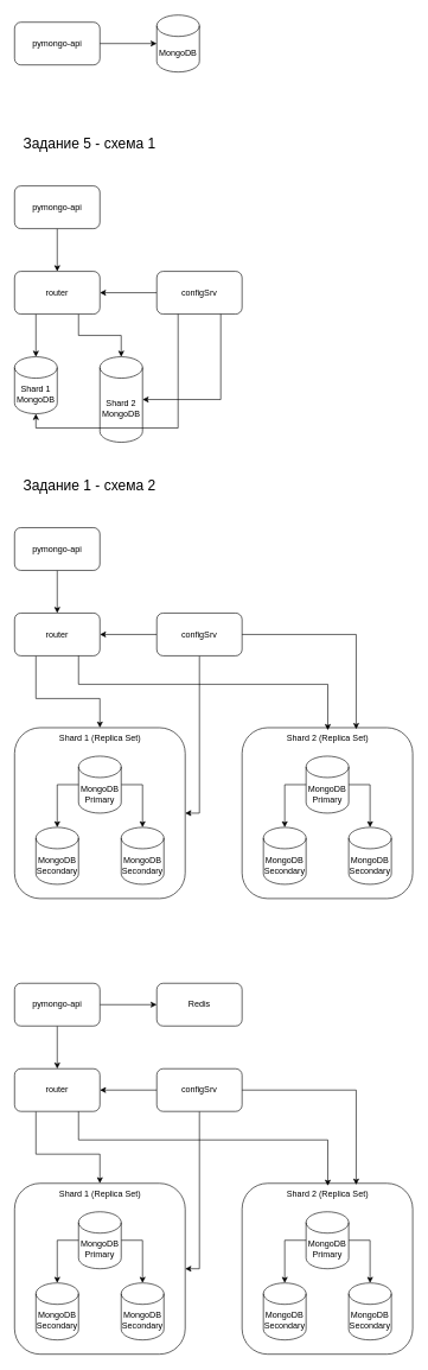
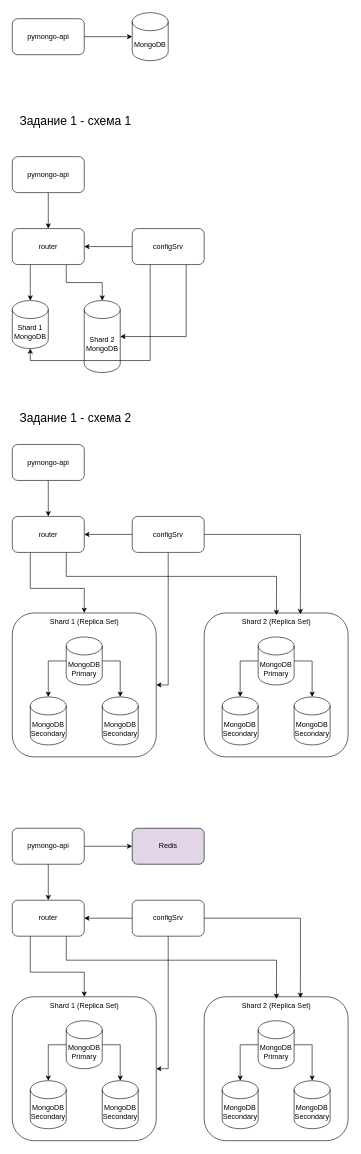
  <mxCell id="0" />
  <mxCell id="1" parent="0" />
  <mxCell id="2" value="MongoDB" style="shape=cylinder3;whiteSpace=wrap;html=1;boundedLbl=1;backgroundOutline=1;size=15;" parent="1" vertex="1"><mxGeometry x="220" y="20" width="60" height="80" as="geometry" /></mxCell>
  <mxCell id="3" value="pymongo-api" style="rounded=1;whiteSpace=wrap;html=1;" parent="1" vertex="1"><mxGeometry x="20" y="30" width="120" height="60" as="geometry" /></mxCell>
  <mxCell id="4" style="edgeStyle=orthogonalEdgeStyle;rounded=0;orthogonalLoop=1;jettySize=auto;html=1;exitX=1;exitY=0.5;exitDx=0;exitDy=0;entryX=0;entryY=0.5;entryDx=0;entryDy=0;entryPerimeter=0;" parent="1" source="3" target="2" edge="1"><mxGeometry relative="1" as="geometry" /></mxCell>
  <mxCell id="5" style="edgeStyle=orthogonalEdgeStyle;rounded=0;orthogonalLoop=1;jettySize=auto;html=1;exitX=0.5;exitY=1;exitDx=0;exitDy=0;entryX=0.5;entryY=0;entryDx=0;entryDy=0;" edge="1" parent="1" source="6" target="9"><mxGeometry relative="1" as="geometry" /></mxCell>
  <mxCell id="6" value="pymongo-api" style="rounded=1;whiteSpace=wrap;html=1;" vertex="1" parent="1"><mxGeometry x="20" y="260" width="120" height="60" as="geometry" /></mxCell>
  <mxCell id="7" style="edgeStyle=orthogonalEdgeStyle;rounded=0;orthogonalLoop=1;jettySize=auto;html=1;exitX=0.25;exitY=1;exitDx=0;exitDy=0;" edge="1" parent="1" source="9" target="20"><mxGeometry relative="1" as="geometry" /></mxCell>
  <mxCell id="8" style="edgeStyle=orthogonalEdgeStyle;rounded=0;orthogonalLoop=1;jettySize=auto;html=1;exitX=0.75;exitY=1;exitDx=0;exitDy=0;" edge="1" parent="1" source="9" target="21"><mxGeometry relative="1" as="geometry" /></mxCell>
  <mxCell id="9" value="router" style="rounded=1;whiteSpace=wrap;html=1;" vertex="1" parent="1"><mxGeometry x="20" y="380" width="120" height="60" as="geometry" /></mxCell>
  <mxCell id="10" style="edgeStyle=orthogonalEdgeStyle;rounded=0;orthogonalLoop=1;jettySize=auto;html=1;exitX=0;exitY=0.5;exitDx=0;exitDy=0;" edge="1" parent="1" source="11" target="9"><mxGeometry relative="1" as="geometry" /></mxCell>
  <mxCell id="11" value="configSrv" style="rounded=1;whiteSpace=wrap;html=1;" vertex="1" parent="1"><mxGeometry x="220" y="380" width="120" height="60" as="geometry" /></mxCell>
  <mxCell id="12" value="" style="rounded=1;whiteSpace=wrap;html=1;" vertex="1" parent="1"><mxGeometry x="20" y="1021" width="240" height="240" as="geometry" /></mxCell>
  <mxCell id="13" style="edgeStyle=orthogonalEdgeStyle;rounded=0;orthogonalLoop=1;jettySize=auto;html=1;exitX=1;exitY=0.5;exitDx=0;exitDy=0;exitPerimeter=0;" edge="1" parent="1" source="14" target="16"><mxGeometry relative="1" as="geometry" /></mxCell>
  <mxCell id="14" value="MongoDB&lt;div&gt;Primary&lt;/div&gt;" style="shape=cylinder3;whiteSpace=wrap;html=1;boundedLbl=1;backgroundOutline=1;size=15;" vertex="1" parent="1"><mxGeometry x="110" y="1061" width="60" height="80" as="geometry" /></mxCell>
  <mxCell id="15" value="MongoDB&lt;div&gt;Secondary&lt;/div&gt;" style="shape=cylinder3;whiteSpace=wrap;html=1;boundedLbl=1;backgroundOutline=1;size=15;" vertex="1" parent="1"><mxGeometry x="50" y="1161" width="60" height="80" as="geometry" /></mxCell>
  <mxCell id="16" value="MongoDB&lt;div&gt;Secondary&lt;/div&gt;" style="shape=cylinder3;whiteSpace=wrap;html=1;boundedLbl=1;backgroundOutline=1;size=15;" vertex="1" parent="1"><mxGeometry x="170" y="1161" width="60" height="80" as="geometry" /></mxCell>
  <mxCell id="17" style="edgeStyle=orthogonalEdgeStyle;rounded=0;orthogonalLoop=1;jettySize=auto;html=1;exitX=0;exitY=0.5;exitDx=0;exitDy=0;exitPerimeter=0;entryX=0.5;entryY=0;entryDx=0;entryDy=0;entryPerimeter=0;" edge="1" parent="1" source="14" target="15"><mxGeometry relative="1" as="geometry" /></mxCell>
  <mxCell id="18" value="Shard 1 (Replica Set)" style="text;html=1;align=center;verticalAlign=middle;resizable=0;points=[];autosize=1;strokeColor=none;fillColor=none;" vertex="1" parent="1"><mxGeometry x="70" y="1021" width="140" height="30" as="geometry" /></mxCell>
- <mxCell id="19" value="&lt;font style=&quot;font-size: 20px;&quot;&gt;Задание 5 - схема 1&lt;/font&gt;" style="text;html=1;align=center;verticalAlign=middle;resizable=0;points=[];autosize=1;strokeColor=none;fillColor=none;" vertex="1" parent="1"><mxGeometry x="20" y="180" width="210" height="40" as="geometry" /></mxCell>
+ <mxCell id="19" value="&lt;font style=&quot;font-size: 20px;&quot;&gt;Задание 1 - схема 1&lt;/font&gt;" style="text;html=1;align=center;verticalAlign=middle;resizable=0;points=[];autosize=1;strokeColor=none;fillColor=none;" vertex="1" parent="1"><mxGeometry x="20" y="180" width="210" height="40" as="geometry" /></mxCell>
  <mxCell id="20" value="&lt;div&gt;Shard 1&lt;/div&gt;MongoDB" style="shape=cylinder3;whiteSpace=wrap;html=1;boundedLbl=1;backgroundOutline=1;size=15;" vertex="1" parent="1"><mxGeometry x="20" y="500" width="60" height="80" as="geometry" /></mxCell>
  <mxCell id="21" value="&lt;div&gt;Shard 2&lt;/div&gt;MongoDB" style="shape=cylinder3;whiteSpace=wrap;html=1;boundedLbl=1;backgroundOutline=1;size=15;" vertex="1" parent="1"><mxGeometry x="140" y="500" width="60" height="120" as="geometry" /></mxCell>
  <mxCell id="22" style="edgeStyle=orthogonalEdgeStyle;rounded=0;orthogonalLoop=1;jettySize=auto;html=1;exitX=0.25;exitY=1;exitDx=0;exitDy=0;entryX=0.5;entryY=1;entryDx=0;entryDy=0;entryPerimeter=0;" edge="1" parent="1" source="11" target="20"><mxGeometry relative="1" as="geometry" /></mxCell>
  <mxCell id="23" style="edgeStyle=orthogonalEdgeStyle;rounded=0;orthogonalLoop=1;jettySize=auto;html=1;exitX=0.75;exitY=1;exitDx=0;exitDy=0;entryX=1;entryY=0.5;entryDx=0;entryDy=0;entryPerimeter=0;" edge="1" parent="1" source="11" target="21"><mxGeometry relative="1" as="geometry" /></mxCell>
- <mxCell id="24" value="&lt;font style=&quot;font-size: 20px;&quot;&gt;Задание 1 - схема 2&lt;/font&gt;" style="text;html=1;align=center;verticalAlign=middle;resizable=0;points=[];autosize=1;strokeColor=none;fillColor=none;" vertex="1" parent="1"><mxGeometry x="20" y="660" width="210" height="40" as="geometry" /></mxCell>
+ <mxCell id="24" value="&lt;font style=&quot;font-size: 20px;&quot;&gt;Задание 1 - схема 2&lt;/font&gt;" style="text;html=1;align=center;verticalAlign=middle;resizable=0;points=[];autosize=1;strokeColor=none;fillColor=none;" vertex="1" parent="1"><mxGeometry x="20" y="675" width="210" height="40" as="geometry" /></mxCell>
  <mxCell id="25" style="edgeStyle=orthogonalEdgeStyle;rounded=0;orthogonalLoop=1;jettySize=auto;html=1;exitX=0.5;exitY=1;exitDx=0;exitDy=0;entryX=0.5;entryY=0;entryDx=0;entryDy=0;" edge="1" parent="1" source="26" target="28"><mxGeometry relative="1" as="geometry" /></mxCell>
  <mxCell id="26" value="pymongo-api" style="rounded=1;whiteSpace=wrap;html=1;" vertex="1" parent="1"><mxGeometry x="20" y="740" width="120" height="60" as="geometry" /></mxCell>
  <mxCell id="27" style="edgeStyle=orthogonalEdgeStyle;rounded=0;orthogonalLoop=1;jettySize=auto;html=1;exitX=0.25;exitY=1;exitDx=0;exitDy=0;" edge="1" parent="1" source="28" target="18"><mxGeometry relative="1" as="geometry"><Array as="points"><mxPoint x="50" y="980" /><mxPoint x="140" y="980" /></Array></mxGeometry></mxCell>
  <mxCell id="28" value="router" style="rounded=1;whiteSpace=wrap;html=1;" vertex="1" parent="1"><mxGeometry x="20" y="860" width="120" height="60" as="geometry" /></mxCell>
  <mxCell id="29" style="edgeStyle=orthogonalEdgeStyle;rounded=0;orthogonalLoop=1;jettySize=auto;html=1;exitX=0;exitY=0.5;exitDx=0;exitDy=0;" edge="1" parent="1" source="31" target="28"><mxGeometry relative="1" as="geometry" /></mxCell>
  <mxCell id="30" style="edgeStyle=orthogonalEdgeStyle;rounded=0;orthogonalLoop=1;jettySize=auto;html=1;exitX=0.5;exitY=1;exitDx=0;exitDy=0;entryX=1;entryY=0.5;entryDx=0;entryDy=0;" edge="1" parent="1" source="31" target="12"><mxGeometry relative="1" as="geometry" /></mxCell>
  <mxCell id="31" value="configSrv" style="rounded=1;whiteSpace=wrap;html=1;" vertex="1" parent="1"><mxGeometry x="220" y="860" width="120" height="60" as="geometry" /></mxCell>
  <mxCell id="32" value="" style="rounded=1;whiteSpace=wrap;html=1;" vertex="1" parent="1"><mxGeometry x="340" y="1021" width="240" height="240" as="geometry" /></mxCell>
  <mxCell id="33" style="edgeStyle=orthogonalEdgeStyle;rounded=0;orthogonalLoop=1;jettySize=auto;html=1;exitX=1;exitY=0.5;exitDx=0;exitDy=0;exitPerimeter=0;" edge="1" parent="1" source="34" target="36"><mxGeometry relative="1" as="geometry" /></mxCell>
  <mxCell id="34" value="MongoDB&lt;div&gt;Primary&lt;/div&gt;" style="shape=cylinder3;whiteSpace=wrap;html=1;boundedLbl=1;backgroundOutline=1;size=15;" vertex="1" parent="1"><mxGeometry x="430" y="1061" width="60" height="80" as="geometry" /></mxCell>
  <mxCell id="35" value="MongoDB&lt;div&gt;Secondary&lt;/div&gt;" style="shape=cylinder3;whiteSpace=wrap;html=1;boundedLbl=1;backgroundOutline=1;size=15;" vertex="1" parent="1"><mxGeometry x="370" y="1161" width="60" height="80" as="geometry" /></mxCell>
  <mxCell id="36" value="MongoDB&lt;div&gt;Secondary&lt;/div&gt;" style="shape=cylinder3;whiteSpace=wrap;html=1;boundedLbl=1;backgroundOutline=1;size=15;" vertex="1" parent="1"><mxGeometry x="490" y="1161" width="60" height="80" as="geometry" /></mxCell>
  <mxCell id="37" style="edgeStyle=orthogonalEdgeStyle;rounded=0;orthogonalLoop=1;jettySize=auto;html=1;exitX=0;exitY=0.5;exitDx=0;exitDy=0;exitPerimeter=0;entryX=0.5;entryY=0;entryDx=0;entryDy=0;entryPerimeter=0;" edge="1" parent="1" source="34" target="35"><mxGeometry relative="1" as="geometry" /></mxCell>
  <mxCell id="38" value="Shard 2 (Replica Set)" style="text;html=1;align=center;verticalAlign=middle;resizable=0;points=[];autosize=1;strokeColor=none;fillColor=none;" vertex="1" parent="1"><mxGeometry x="390" y="1021" width="140" height="30" as="geometry" /></mxCell>
  <mxCell id="39" style="edgeStyle=orthogonalEdgeStyle;rounded=0;orthogonalLoop=1;jettySize=auto;html=1;exitX=0.75;exitY=1;exitDx=0;exitDy=0;entryX=0.504;entryY=0.116;entryDx=0;entryDy=0;entryPerimeter=0;" edge="1" parent="1" source="28" target="38"><mxGeometry relative="1" as="geometry"><Array as="points"><mxPoint x="110" y="960" /><mxPoint x="461" y="960" /></Array></mxGeometry></mxCell>
  <mxCell id="40" style="edgeStyle=orthogonalEdgeStyle;rounded=0;orthogonalLoop=1;jettySize=auto;html=1;exitX=1;exitY=0.5;exitDx=0;exitDy=0;entryX=0.789;entryY=0.068;entryDx=0;entryDy=0;entryPerimeter=0;" edge="1" parent="1" source="31" target="38"><mxGeometry relative="1" as="geometry" /></mxCell>
  <mxCell id="41" value="" style="rounded=1;whiteSpace=wrap;html=1;" vertex="1" parent="1"><mxGeometry x="20" y="1661" width="240" height="240" as="geometry" /></mxCell>
  <mxCell id="42" style="edgeStyle=orthogonalEdgeStyle;rounded=0;orthogonalLoop=1;jettySize=auto;html=1;exitX=1;exitY=0.5;exitDx=0;exitDy=0;exitPerimeter=0;" edge="1" parent="1" source="43" target="45"><mxGeometry relative="1" as="geometry" /></mxCell>
  <mxCell id="43" value="MongoDB&lt;div&gt;Primary&lt;/div&gt;" style="shape=cylinder3;whiteSpace=wrap;html=1;boundedLbl=1;backgroundOutline=1;size=15;" vertex="1" parent="1"><mxGeometry x="110" y="1701" width="60" height="80" as="geometry" /></mxCell>
  <mxCell id="44" value="MongoDB&lt;div&gt;Secondary&lt;/div&gt;" style="shape=cylinder3;whiteSpace=wrap;html=1;boundedLbl=1;backgroundOutline=1;size=15;" vertex="1" parent="1"><mxGeometry x="50" y="1801" width="60" height="80" as="geometry" /></mxCell>
  <mxCell id="45" value="MongoDB&lt;div&gt;Secondary&lt;/div&gt;" style="shape=cylinder3;whiteSpace=wrap;html=1;boundedLbl=1;backgroundOutline=1;size=15;" vertex="1" parent="1"><mxGeometry x="170" y="1801" width="60" height="80" as="geometry" /></mxCell>
  <mxCell id="46" style="edgeStyle=orthogonalEdgeStyle;rounded=0;orthogonalLoop=1;jettySize=auto;html=1;exitX=0;exitY=0.5;exitDx=0;exitDy=0;exitPerimeter=0;entryX=0.5;entryY=0;entryDx=0;entryDy=0;entryPerimeter=0;" edge="1" parent="1" source="43" target="44"><mxGeometry relative="1" as="geometry" /></mxCell>
  <mxCell id="47" value="Shard 1 (Replica Set)" style="text;html=1;align=center;verticalAlign=middle;resizable=0;points=[];autosize=1;strokeColor=none;fillColor=none;" vertex="1" parent="1"><mxGeometry x="70" y="1661" width="140" height="30" as="geometry" /></mxCell>
  <mxCell id="48" style="edgeStyle=orthogonalEdgeStyle;rounded=0;orthogonalLoop=1;jettySize=auto;html=1;exitX=0.5;exitY=1;exitDx=0;exitDy=0;entryX=0.5;entryY=0;entryDx=0;entryDy=0;" edge="1" parent="1" source="50" target="52"><mxGeometry relative="1" as="geometry" /></mxCell>
  <mxCell id="49" style="edgeStyle=orthogonalEdgeStyle;rounded=0;orthogonalLoop=1;jettySize=auto;html=1;exitX=1;exitY=0.5;exitDx=0;exitDy=0;" edge="1" parent="1" source="50" target="65"><mxGeometry relative="1" as="geometry" /></mxCell>
  <mxCell id="50" value="pymongo-api" style="rounded=1;whiteSpace=wrap;html=1;" vertex="1" parent="1"><mxGeometry x="20" y="1380" width="120" height="60" as="geometry" /></mxCell>
  <mxCell id="51" style="edgeStyle=orthogonalEdgeStyle;rounded=0;orthogonalLoop=1;jettySize=auto;html=1;exitX=0.25;exitY=1;exitDx=0;exitDy=0;" edge="1" parent="1" source="52" target="47"><mxGeometry relative="1" as="geometry"><Array as="points"><mxPoint x="50" y="1620" /><mxPoint x="140" y="1620" /></Array></mxGeometry></mxCell>
  <mxCell id="52" value="router" style="rounded=1;whiteSpace=wrap;html=1;" vertex="1" parent="1"><mxGeometry x="20" y="1500" width="120" height="60" as="geometry" /></mxCell>
  <mxCell id="53" style="edgeStyle=orthogonalEdgeStyle;rounded=0;orthogonalLoop=1;jettySize=auto;html=1;exitX=0;exitY=0.5;exitDx=0;exitDy=0;" edge="1" parent="1" source="55" target="52"><mxGeometry relative="1" as="geometry" /></mxCell>
  <mxCell id="54" style="edgeStyle=orthogonalEdgeStyle;rounded=0;orthogonalLoop=1;jettySize=auto;html=1;exitX=0.5;exitY=1;exitDx=0;exitDy=0;entryX=1;entryY=0.5;entryDx=0;entryDy=0;" edge="1" parent="1" source="55" target="41"><mxGeometry relative="1" as="geometry" /></mxCell>
  <mxCell id="55" value="configSrv" style="rounded=1;whiteSpace=wrap;html=1;" vertex="1" parent="1"><mxGeometry x="220" y="1500" width="120" height="60" as="geometry" /></mxCell>
  <mxCell id="56" value="" style="rounded=1;whiteSpace=wrap;html=1;" vertex="1" parent="1"><mxGeometry x="340" y="1661" width="240" height="240" as="geometry" /></mxCell>
  <mxCell id="57" style="edgeStyle=orthogonalEdgeStyle;rounded=0;orthogonalLoop=1;jettySize=auto;html=1;exitX=1;exitY=0.5;exitDx=0;exitDy=0;exitPerimeter=0;" edge="1" parent="1" source="58" target="60"><mxGeometry relative="1" as="geometry" /></mxCell>
  <mxCell id="58" value="MongoDB&lt;div&gt;Primary&lt;/div&gt;" style="shape=cylinder3;whiteSpace=wrap;html=1;boundedLbl=1;backgroundOutline=1;size=15;" vertex="1" parent="1"><mxGeometry x="430" y="1701" width="60" height="80" as="geometry" /></mxCell>
  <mxCell id="59" value="MongoDB&lt;div&gt;Secondary&lt;/div&gt;" style="shape=cylinder3;whiteSpace=wrap;html=1;boundedLbl=1;backgroundOutline=1;size=15;" vertex="1" parent="1"><mxGeometry x="370" y="1801" width="60" height="80" as="geometry" /></mxCell>
  <mxCell id="60" value="MongoDB&lt;div&gt;Secondary&lt;/div&gt;" style="shape=cylinder3;whiteSpace=wrap;html=1;boundedLbl=1;backgroundOutline=1;size=15;" vertex="1" parent="1"><mxGeometry x="490" y="1801" width="60" height="80" as="geometry" /></mxCell>
  <mxCell id="61" style="edgeStyle=orthogonalEdgeStyle;rounded=0;orthogonalLoop=1;jettySize=auto;html=1;exitX=0;exitY=0.5;exitDx=0;exitDy=0;exitPerimeter=0;entryX=0.5;entryY=0;entryDx=0;entryDy=0;entryPerimeter=0;" edge="1" parent="1" source="58" target="59"><mxGeometry relative="1" as="geometry" /></mxCell>
  <mxCell id="62" value="Shard 2 (Replica Set)" style="text;html=1;align=center;verticalAlign=middle;resizable=0;points=[];autosize=1;strokeColor=none;fillColor=none;" vertex="1" parent="1"><mxGeometry x="390" y="1661" width="140" height="30" as="geometry" /></mxCell>
  <mxCell id="63" style="edgeStyle=orthogonalEdgeStyle;rounded=0;orthogonalLoop=1;jettySize=auto;html=1;exitX=0.75;exitY=1;exitDx=0;exitDy=0;entryX=0.504;entryY=0.116;entryDx=0;entryDy=0;entryPerimeter=0;" edge="1" parent="1" source="52" target="62"><mxGeometry relative="1" as="geometry"><Array as="points"><mxPoint x="110" y="1600" /><mxPoint x="461" y="1600" /></Array></mxGeometry></mxCell>
  <mxCell id="64" style="edgeStyle=orthogonalEdgeStyle;rounded=0;orthogonalLoop=1;jettySize=auto;html=1;exitX=1;exitY=0.5;exitDx=0;exitDy=0;entryX=0.789;entryY=0.068;entryDx=0;entryDy=0;entryPerimeter=0;" edge="1" parent="1" source="55" target="62"><mxGeometry relative="1" as="geometry" /></mxCell>
- <mxCell id="65" value="Redis" style="rounded=1;whiteSpace=wrap;html=1;" vertex="1" parent="1"><mxGeometry x="220" y="1380" width="120" height="60" as="geometry" /></mxCell>
+ <mxCell id="65" value="Redis" style="rounded=1;whiteSpace=wrap;html=1;fillColor=#e1d5e7;" vertex="1" parent="1"><mxGeometry x="220" y="1380" width="120" height="60" as="geometry" /></mxCell>
